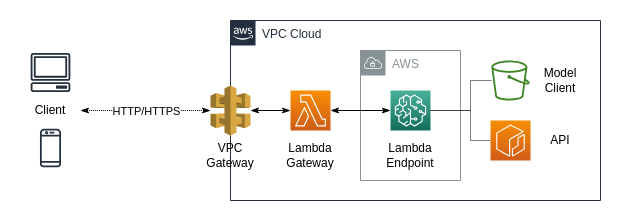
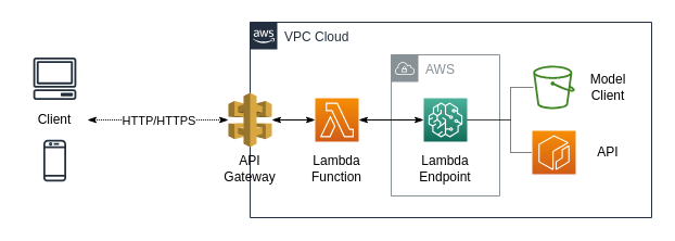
  <mxCell id="0" />
  <mxCell id="1" parent="0" />
  <mxCell id="2" value="VPC Cloud" style="points=[[0,0],[0.25,0],[0.5,0],[0.75,0],[1,0],[1,0.25],[1,0.5],[1,0.75],[1,1],[0.75,1],[0.5,1],[0.25,1],[0,1],[0,0.75],[0,0.5],[0,0.25]];outlineConnect=0;gradientColor=none;html=1;whiteSpace=wrap;fontSize=12;fontStyle=0;shape=mxgraph.aws4.group;grIcon=mxgraph.aws4.group_aws_cloud_alt;strokeColor=#232F3E;fillColor=none;verticalAlign=top;align=left;spacingLeft=30;fontColor=#232F3E;dashed=0;container=1;pointerEvents=0;collapsible=0;recursiveResize=0;" parent="1" vertex="1"><mxGeometry x="230" y="20" width="370" height="180" as="geometry" /></mxCell>
  <mxCell id="3" value="AWS" style="sketch=0;outlineConnect=0;gradientColor=none;html=1;whiteSpace=wrap;fontSize=12;fontStyle=0;shape=mxgraph.aws4.group;grIcon=mxgraph.aws4.group_vpc;strokeColor=#879196;fillColor=none;verticalAlign=top;align=left;spacingLeft=30;fontColor=#879196;dashed=0;" vertex="1" parent="2"><mxGeometry x="130" y="30" width="100" height="130" as="geometry" /></mxCell>
  <mxCell id="4" style="edgeStyle=orthogonalEdgeStyle;rounded=0;orthogonalLoop=1;jettySize=auto;html=1;exitX=1;exitY=0.5;exitDx=0;exitDy=0;exitPerimeter=0;dashed=1;dashPattern=1 1;startArrow=none;startFill=0;endArrow=none;endFill=0;" edge="1" parent="2" source="6" target="12"><mxGeometry relative="1" as="geometry"><Array as="points"><mxPoint x="240" y="90" /><mxPoint x="240" y="60" /></Array></mxGeometry></mxCell>
  <mxCell id="5" style="edgeStyle=orthogonalEdgeStyle;rounded=0;orthogonalLoop=1;jettySize=auto;html=1;exitX=1;exitY=0.5;exitDx=0;exitDy=0;exitPerimeter=0;entryX=0;entryY=0.5;entryDx=0;entryDy=0;entryPerimeter=0;dashed=1;dashPattern=1 1;startArrow=none;startFill=0;endArrow=none;endFill=0;" edge="1" parent="2" source="6" target="13"><mxGeometry relative="1" as="geometry"><Array as="points"><mxPoint x="240" y="90" /><mxPoint x="240" y="120" /></Array></mxGeometry></mxCell>
  <mxCell id="6" value="" style="sketch=0;points=[[0,0,0],[0.25,0,0],[0.5,0,0],[0.75,0,0],[1,0,0],[0,1,0],[0.25,1,0],[0.5,1,0],[0.75,1,0],[1,1,0],[0,0.25,0],[0,0.5,0],[0,0.75,0],[1,0.25,0],[1,0.5,0],[1,0.75,0]];outlineConnect=0;fontColor=#232F3E;gradientColor=#4AB29A;gradientDirection=north;fillColor=#116D5B;strokeColor=#ffffff;dashed=0;verticalLabelPosition=bottom;verticalAlign=top;align=center;html=1;fontSize=12;fontStyle=0;aspect=fixed;shape=mxgraph.aws4.resourceIcon;resIcon=mxgraph.aws4.sagemaker;" vertex="1" parent="2"><mxGeometry x="160" y="70" width="40" height="40" as="geometry" /></mxCell>
  <mxCell id="7" value="Lambda Endpoint" style="text;html=1;strokeColor=none;fillColor=none;align=center;verticalAlign=middle;whiteSpace=wrap;rounded=0;" vertex="1" parent="2"><mxGeometry x="150" y="120" width="60" height="30" as="geometry" /></mxCell>
  <mxCell id="8" value="Model Client" style="text;html=1;strokeColor=none;fillColor=none;align=center;verticalAlign=middle;whiteSpace=wrap;rounded=0;" vertex="1" parent="2"><mxGeometry x="300" y="45" width="60" height="30" as="geometry" /></mxCell>
  <mxCell id="9" style="edgeStyle=orthogonalEdgeStyle;rounded=0;orthogonalLoop=1;jettySize=auto;html=1;exitX=1;exitY=0.5;exitDx=0;exitDy=0;exitPerimeter=0;entryX=0;entryY=0.5;entryDx=0;entryDy=0;entryPerimeter=0;startArrow=classicThin;startFill=1;endArrow=classicThin;endFill=1;" edge="1" parent="2" source="10" target="6"><mxGeometry relative="1" as="geometry" /></mxCell>
  <mxCell id="10" value="" style="sketch=0;points=[[0,0,0],[0.25,0,0],[0.5,0,0],[0.75,0,0],[1,0,0],[0,1,0],[0.25,1,0],[0.5,1,0],[0.75,1,0],[1,1,0],[0,0.25,0],[0,0.5,0],[0,0.75,0],[1,0.25,0],[1,0.5,0],[1,0.75,0]];outlineConnect=0;fontColor=#232F3E;gradientColor=#F78E04;gradientDirection=north;fillColor=#D05C17;strokeColor=#ffffff;dashed=0;verticalLabelPosition=bottom;verticalAlign=top;align=center;html=1;fontSize=12;fontStyle=0;aspect=fixed;shape=mxgraph.aws4.resourceIcon;resIcon=mxgraph.aws4.lambda;" vertex="1" parent="2"><mxGeometry x="60" y="70" width="40" height="40" as="geometry" /></mxCell>
- <mxCell id="11" value="Lambda&lt;br&gt;Gateway" style="text;html=1;strokeColor=none;fillColor=none;align=center;verticalAlign=middle;whiteSpace=wrap;rounded=0;" vertex="1" parent="2"><mxGeometry x="50" y="120" width="60" height="30" as="geometry" /></mxCell>
+ <mxCell id="11" value="Lambda&lt;br&gt;Function" style="text;html=1;strokeColor=none;fillColor=none;align=center;verticalAlign=middle;whiteSpace=wrap;rounded=0;" vertex="1" parent="2"><mxGeometry x="50" y="120" width="60" height="30" as="geometry" /></mxCell>
  <mxCell id="12" value="" style="sketch=0;outlineConnect=0;fontColor=#232F3E;gradientColor=none;fillColor=#3F8624;strokeColor=none;dashed=0;verticalLabelPosition=bottom;verticalAlign=top;align=center;html=1;fontSize=12;fontStyle=0;aspect=fixed;pointerEvents=1;shape=mxgraph.aws4.bucket;" vertex="1" parent="2"><mxGeometry x="260.77" y="40" width="38.46" height="40" as="geometry" /></mxCell>
  <mxCell id="13" value="" style="sketch=0;points=[[0,0,0],[0.25,0,0],[0.5,0,0],[0.75,0,0],[1,0,0],[0,1,0],[0.25,1,0],[0.5,1,0],[0.75,1,0],[1,1,0],[0,0.25,0],[0,0.5,0],[0,0.75,0],[1,0.25,0],[1,0.5,0],[1,0.75,0]];outlineConnect=0;fontColor=#232F3E;gradientColor=#F78E04;gradientDirection=north;fillColor=#D05C17;strokeColor=#ffffff;dashed=0;verticalLabelPosition=bottom;verticalAlign=top;align=center;html=1;fontSize=12;fontStyle=0;aspect=fixed;shape=mxgraph.aws4.resourceIcon;resIcon=mxgraph.aws4.ecr;" vertex="1" parent="2"><mxGeometry x="260" y="100" width="40" height="40" as="geometry" /></mxCell>
  <mxCell id="14" value="API" style="text;html=1;strokeColor=none;fillColor=none;align=center;verticalAlign=middle;whiteSpace=wrap;rounded=0;" vertex="1" parent="2"><mxGeometry x="300" y="105" width="60" height="30" as="geometry" /></mxCell>
  <mxCell id="15" style="edgeStyle=orthogonalEdgeStyle;rounded=0;orthogonalLoop=1;jettySize=auto;html=1;entryX=0;entryY=0.5;entryDx=0;entryDy=0;entryPerimeter=0;startArrow=classicThin;startFill=1;endArrow=classicThin;endFill=1;" edge="1" parent="1" source="16" target="10"><mxGeometry relative="1" as="geometry" /></mxCell>
  <mxCell id="16" value="" style="outlineConnect=0;dashed=0;verticalLabelPosition=bottom;verticalAlign=top;align=center;html=1;shape=mxgraph.aws3.api_gateway;fillColor=#D9A741;gradientColor=none;" vertex="1" parent="1"><mxGeometry x="210" y="85" width="40" height="50" as="geometry" /></mxCell>
- <mxCell id="17" value="VPC Gateway" style="text;html=1;strokeColor=none;fillColor=none;align=center;verticalAlign=middle;whiteSpace=wrap;rounded=0;" vertex="1" parent="1"><mxGeometry x="200" y="140" width="60" height="30" as="geometry" /></mxCell>
+ <mxCell id="17" value="API Gateway" style="text;html=1;strokeColor=none;fillColor=none;align=center;verticalAlign=middle;whiteSpace=wrap;rounded=0;" vertex="1" parent="1"><mxGeometry x="200" y="140" width="60" height="30" as="geometry" /></mxCell>
  <mxCell id="18" value="" style="sketch=0;outlineConnect=0;fontColor=#232F3E;gradientColor=none;fillColor=#232F3D;strokeColor=none;dashed=0;verticalLabelPosition=bottom;verticalAlign=top;align=center;html=1;fontSize=12;fontStyle=0;aspect=fixed;pointerEvents=1;shape=mxgraph.aws4.client;" vertex="1" parent="1"><mxGeometry x="30" y="52.5" width="40" height="38.97" as="geometry" /></mxCell>
  <mxCell id="19" value="" style="sketch=0;outlineConnect=0;fontColor=#232F3E;gradientColor=none;fillColor=#232F3D;strokeColor=none;dashed=0;verticalLabelPosition=bottom;verticalAlign=top;align=center;html=1;fontSize=12;fontStyle=0;aspect=fixed;pointerEvents=1;shape=mxgraph.aws4.mobile_client;" vertex="1" parent="1"><mxGeometry x="39.48" y="127.5" width="21.03" height="40" as="geometry" /></mxCell>
  <mxCell id="20" style="edgeStyle=orthogonalEdgeStyle;rounded=0;orthogonalLoop=1;jettySize=auto;html=1;exitX=1;exitY=0.5;exitDx=0;exitDy=0;startArrow=classicThin;startFill=1;endArrow=classicThin;endFill=1;dashed=1;dashPattern=1 1;" edge="1" parent="1"><mxGeometry relative="1" as="geometry"><mxPoint x="80" y="110" as="sourcePoint" /><mxPoint x="210" y="110" as="targetPoint" /></mxGeometry></mxCell>
  <mxCell id="21" value="HTTP/HTTPS" style="edgeLabel;html=1;align=center;verticalAlign=middle;resizable=0;points=[];" vertex="1" connectable="0" parent="20"><mxGeometry x="0.228" relative="1" as="geometry"><mxPoint x="-15" as="offset" /></mxGeometry></mxCell>
  <mxCell id="22" value="Client" style="text;html=1;strokeColor=none;fillColor=none;align=center;verticalAlign=middle;whiteSpace=wrap;rounded=0;" vertex="1" parent="1"><mxGeometry x="20" y="95" width="60" height="30" as="geometry" /></mxCell>
